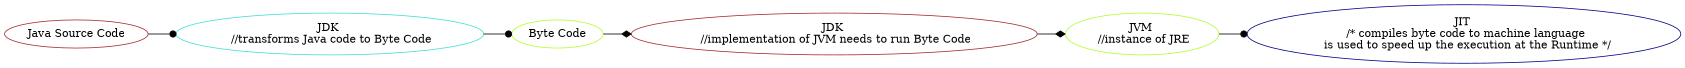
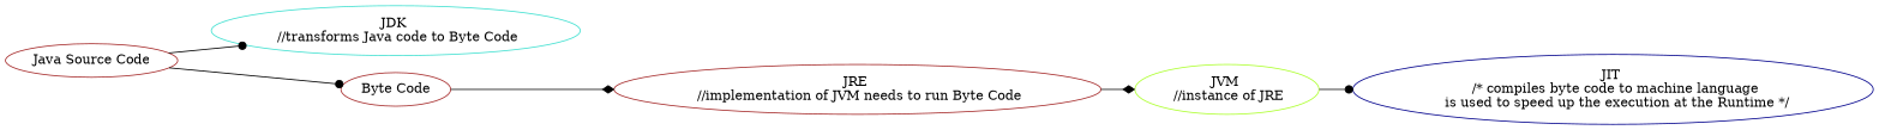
  digraph {
    rankdir=LR
    node [color=BROWN]
    edge [arrowhead=dot]
    n1 [label="Java Source Code"]
    n2 [color=TURQUOISE label="JDK \n //transforms Java code to Byte Code"]
-   n3 [color=GREENYELLOW label="Byte Code"]
-   n4 [label="JDK \n //implementation of JVM needs to run Byte Code"]
+   n3 [label="Byte Code"]
+   n4 [label="JRE \n //implementation of JVM needs to run Byte Code"]
    n5 [color=GREENYELLOW label="JVM \n //instance of JRE"]
    n6 [color=DARKBLUE label="JIT \n /* compiles byte code to machine language\n  is used to speed up the execution at the Runtime */"]
    n1 -> n2
-   n2 -> n3
+   n1 -> n3
    n3 -> n4 [arrowhead=diamond]
    n4 -> n5 [arrowhead=diamond]
    n5 -> n6
  }
